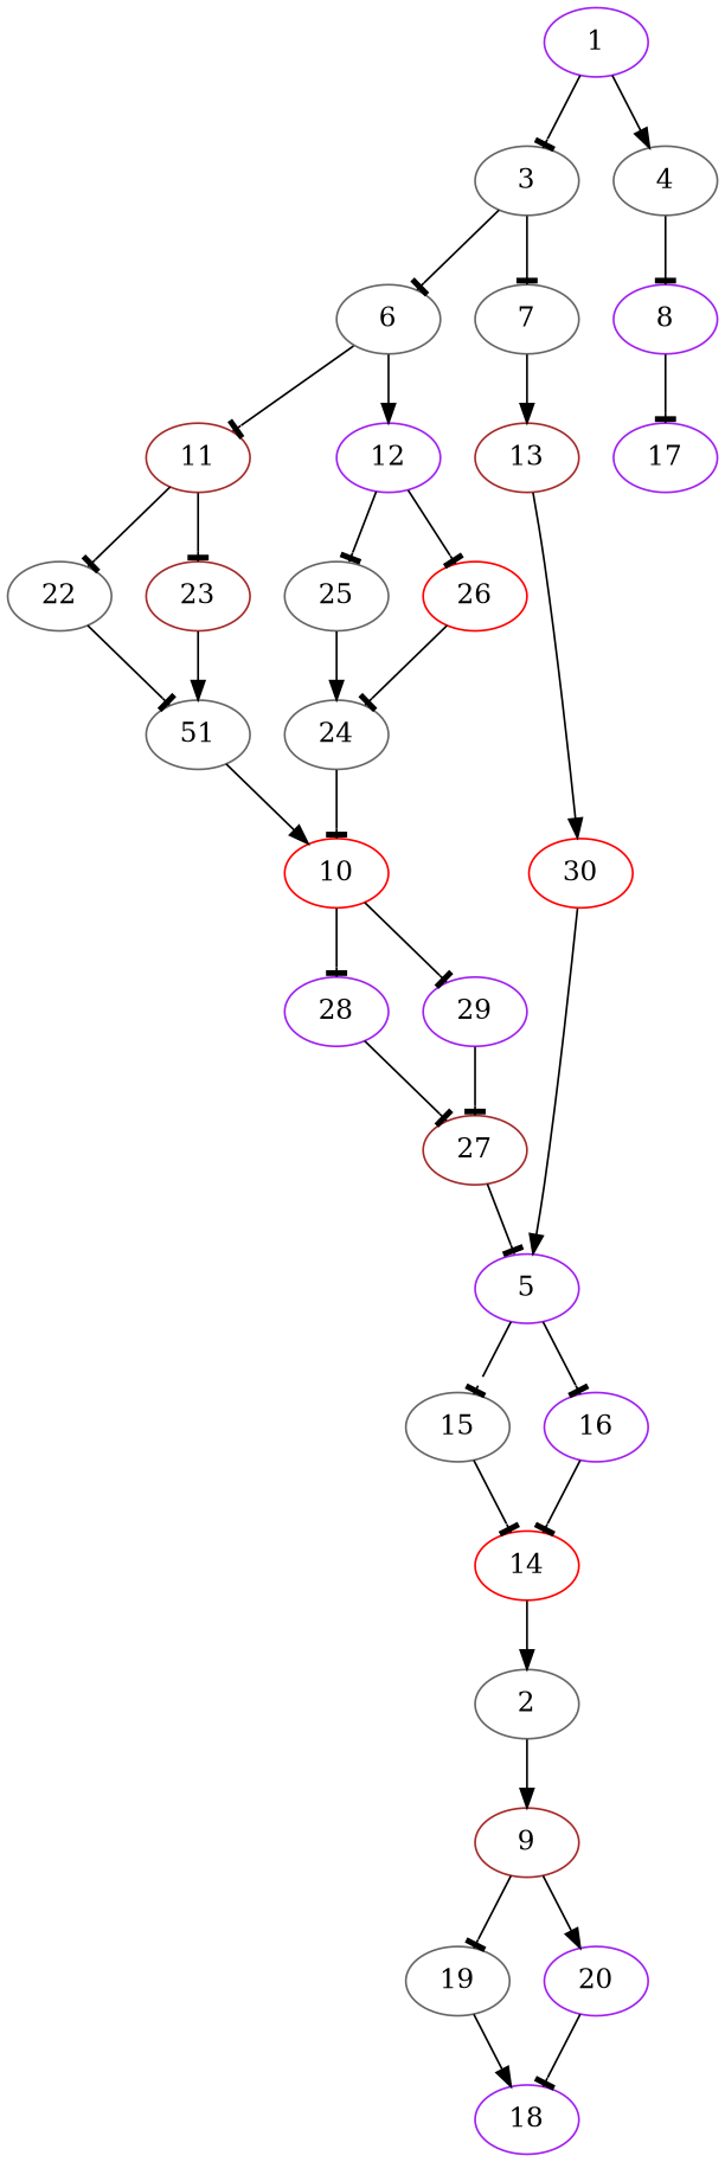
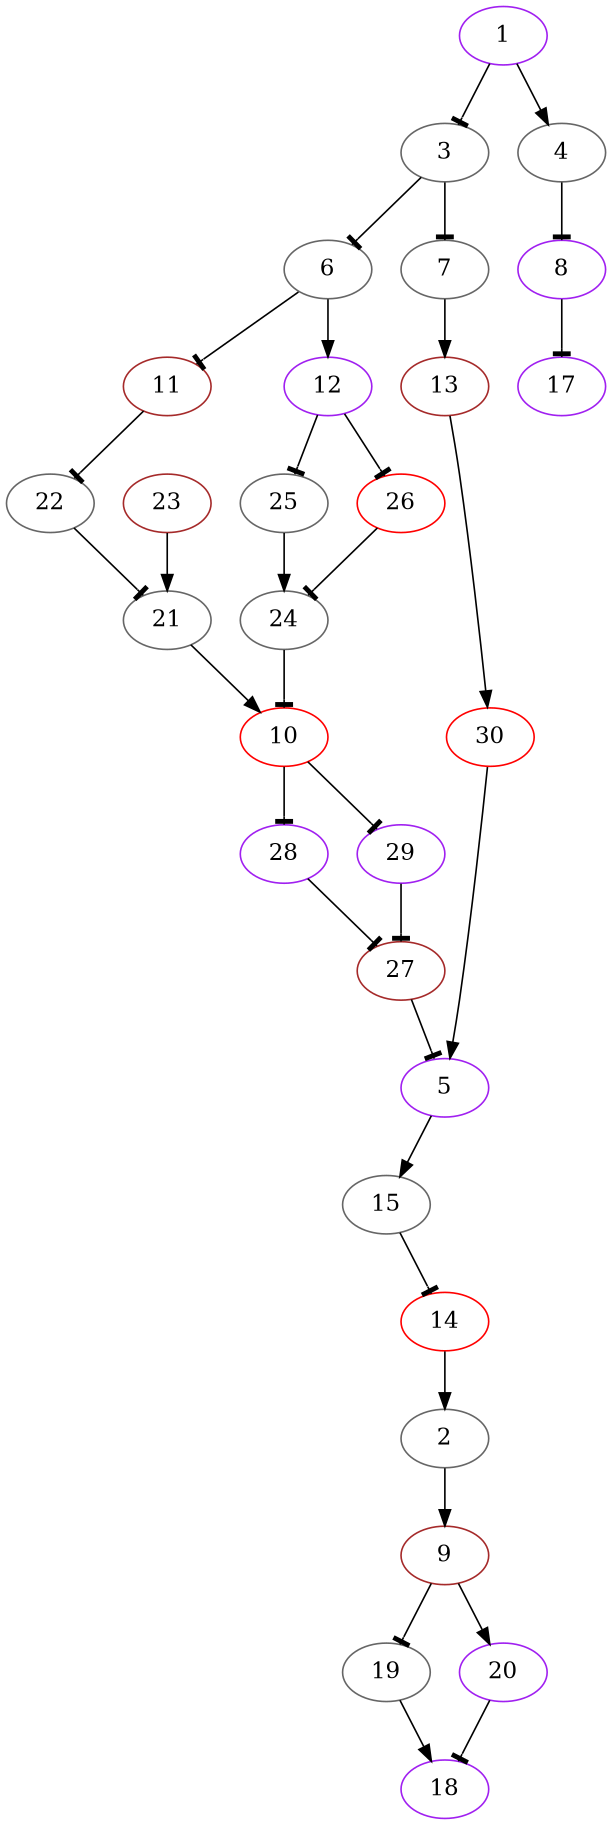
  digraph {
    node [Weight=10 color=gray40]
    edge [Weight=16 arrowhead=tee]
    1 [Weight=5 color=purple]
    3 [Weight=8]
    4
    6
    7 [Weight=7]
    8 [Weight=8 color=purple]
    11 [Weight=2 color=brown]
    12 [Weight=7 color=purple]
    13 [Weight=6 color=brown]
    17 [color=purple]
    2 [Weight=2]
    9 [Weight=3 color=brown]
    19
    20 [Weight=2 color=purple]
    18 [Weight=7 color=purple]
    22
    23 [Weight=6 color=brown]
    25 [Weight=2]
    26 [Weight=9 color=red]
    30 [Weight=3 color=red]
    5 [Weight=5 color=purple]
    15 [Weight=5]
-   16 [Weight=8 color=purple]
    14 [Weight=8 color=red]
-   21 [Weight=6 label=51]
+   21 [Weight=6]
    24 [Weight=6]
    10 [Weight=4 color=red]
    28 [Weight=3 color=purple]
    29 [Weight=5 color=purple]
    27 [color=brown]
    1 -> 3
    1 -> 4 [Weight=5 arrowhead=normal]
    3 -> 6 [Weight=13]
    3 -> 7 [Weight=6]
    4 -> 8 [Weight=6]
    6 -> 11 [Weight=8]
    6 -> 12 [Weight=3 arrowhead=normal]
    7 -> 13 [Weight=14 arrowhead=normal]
    8 -> 17
    11 -> 22 [Weight=3]
-   11 -> 23 [Weight=3]
    12 -> 25 [Weight=11]
    12 -> 26 [Weight=13]
    13 -> 30 [Weight=11 arrowhead=normal]
    2 -> 9 [Weight=6 arrowhead=normal]
    9 -> 19 [Weight=3]
    9 -> 20 [arrowhead=normal]
    19 -> 18 [Weight=8 arrowhead=normal]
    20 -> 18 [Weight=10]
    22 -> 21 [Weight=8]
    23 -> 21 [arrowhead=normal]
    25 -> 24 [Weight=8 arrowhead=normal]
    26 -> 24 [Weight=14]
    30 -> 5 [Weight=13 arrowhead=normal]
-   5 -> 15
-   5 -> 16 [Weight=10]
+   5 -> 15 [arrowhead=normal]
    15 -> 14 [Weight=13]
-   16 -> 14 [Weight=5]
    14 -> 2 [Weight=14 arrowhead=normal]
    21 -> 10 [Weight=13 arrowhead=normal]
    24 -> 10 [Weight=11]
    10 -> 28
    10 -> 29 [Weight=11]
    28 -> 27 [Weight=14]
    29 -> 27 [Weight=3]
    27 -> 5 [Weight=3]
  }
